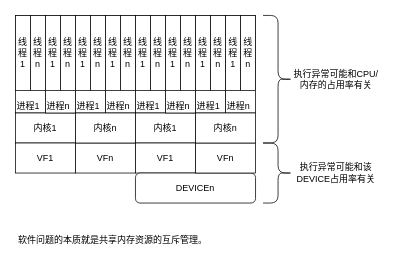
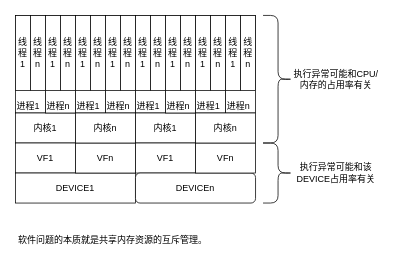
  <mxCell id="0" />
  <mxCell id="1" parent="0" />
  <mxCell id="2" value="进程1" style="rounded=0;whiteSpace=wrap;html=1;align=left;verticalAlign=bottom;" parent="1" vertex="1"><mxGeometry x="20" y="20" width="40" height="130" as="geometry" /></mxCell>
  <mxCell id="3" value="线程1" style="rounded=0;whiteSpace=wrap;html=1;" parent="1" vertex="1"><mxGeometry x="20" y="20" width="20" height="100" as="geometry" /></mxCell>
  <mxCell id="4" value="线程n" style="rounded=0;whiteSpace=wrap;html=1;" parent="1" vertex="1"><mxGeometry x="40" y="20" width="20" height="100" as="geometry" /></mxCell>
  <mxCell id="5" value="内核1" style="rounded=0;whiteSpace=wrap;html=1;" parent="1" vertex="1"><mxGeometry x="20" y="150" width="80" height="40" as="geometry" /></mxCell>
  <mxCell id="6" value="VF1" style="rounded=0;whiteSpace=wrap;html=1;" parent="1" vertex="1"><mxGeometry x="20" y="190" width="80" height="40" as="geometry" /></mxCell>
+ <mxCell id="7" value="DEVICE1" style="rounded=0;whiteSpace=wrap;html=1;" parent="1" vertex="1"><mxGeometry x="20" y="230" width="160" height="40" as="geometry" /></mxCell>
  <mxCell id="8" value="VFn" style="rounded=0;whiteSpace=wrap;html=1;" parent="1" vertex="1"><mxGeometry x="100" y="190" width="80" height="40" as="geometry" /></mxCell>
  <mxCell id="9" value="进程n" style="rounded=0;whiteSpace=wrap;html=1;align=left;verticalAlign=bottom;" parent="1" vertex="1"><mxGeometry x="60" y="20" width="40" height="130" as="geometry" /></mxCell>
  <mxCell id="10" value="线程1" style="rounded=0;whiteSpace=wrap;html=1;" parent="1" vertex="1"><mxGeometry x="60" y="20" width="20" height="100" as="geometry" /></mxCell>
  <mxCell id="11" value="线程n" style="rounded=0;whiteSpace=wrap;html=1;" parent="1" vertex="1"><mxGeometry x="80" y="20" width="20" height="100" as="geometry" /></mxCell>
  <mxCell id="12" value="进程1" style="rounded=0;whiteSpace=wrap;html=1;align=left;verticalAlign=bottom;" parent="1" vertex="1"><mxGeometry x="100" y="20" width="40" height="130" as="geometry" /></mxCell>
  <mxCell id="13" value="线程1" style="rounded=0;whiteSpace=wrap;html=1;" parent="1" vertex="1"><mxGeometry x="100" y="20" width="20" height="100" as="geometry" /></mxCell>
  <mxCell id="14" value="线程n" style="rounded=0;whiteSpace=wrap;html=1;" parent="1" vertex="1"><mxGeometry x="120" y="20" width="20" height="100" as="geometry" /></mxCell>
  <mxCell id="15" value="进程n" style="rounded=0;whiteSpace=wrap;html=1;align=left;verticalAlign=bottom;" parent="1" vertex="1"><mxGeometry x="140" y="20" width="40" height="130" as="geometry" /></mxCell>
  <mxCell id="16" value="线程1" style="rounded=0;whiteSpace=wrap;html=1;" parent="1" vertex="1"><mxGeometry x="140" y="20" width="20" height="100" as="geometry" /></mxCell>
  <mxCell id="17" value="线程n" style="rounded=0;whiteSpace=wrap;html=1;" parent="1" vertex="1"><mxGeometry x="160" y="20" width="20" height="100" as="geometry" /></mxCell>
  <mxCell id="18" value="内核n" style="rounded=0;whiteSpace=wrap;html=1;" parent="1" vertex="1"><mxGeometry x="100" y="150" width="80" height="40" as="geometry" /></mxCell>
  <mxCell id="19" value="软件问题的本质就是共享内存资源的互斥管理。" style="text;html=1;strokeColor=none;fillColor=none;align=center;verticalAlign=middle;whiteSpace=wrap;rounded=0;" parent="1" vertex="1"><mxGeometry x="20" y="305" width="260" height="30" as="geometry" /></mxCell>
  <mxCell id="20" value="进程1" style="rounded=0;whiteSpace=wrap;html=1;align=left;verticalAlign=bottom;" parent="1" vertex="1"><mxGeometry x="180" y="20" width="40" height="130" as="geometry" /></mxCell>
  <mxCell id="21" value="线程1" style="rounded=0;whiteSpace=wrap;html=1;" parent="1" vertex="1"><mxGeometry x="180" y="20" width="20" height="100" as="geometry" /></mxCell>
  <mxCell id="22" value="线程n" style="rounded=0;whiteSpace=wrap;html=1;" parent="1" vertex="1"><mxGeometry x="200" y="20" width="20" height="100" as="geometry" /></mxCell>
  <mxCell id="23" value="内核1" style="rounded=0;whiteSpace=wrap;html=1;" parent="1" vertex="1"><mxGeometry x="180" y="150" width="80" height="40" as="geometry" /></mxCell>
  <mxCell id="24" value="VF1" style="rounded=0;whiteSpace=wrap;html=1;" parent="1" vertex="1"><mxGeometry x="180" y="190" width="80" height="40" as="geometry" /></mxCell>
  <mxCell id="25" value="DEVICEn" style="whiteSpace=wrap;html=1;rounded=1;" parent="1" vertex="1"><mxGeometry x="180" y="230" width="160" height="40" as="geometry" /></mxCell>
  <mxCell id="26" value="VFn" style="rounded=0;whiteSpace=wrap;html=1;" parent="1" vertex="1"><mxGeometry x="260" y="190" width="80" height="40" as="geometry" /></mxCell>
  <mxCell id="27" value="进程n" style="rounded=0;whiteSpace=wrap;html=1;align=left;verticalAlign=bottom;" parent="1" vertex="1"><mxGeometry x="220" y="20" width="40" height="130" as="geometry" /></mxCell>
  <mxCell id="28" value="线程1" style="rounded=0;whiteSpace=wrap;html=1;" parent="1" vertex="1"><mxGeometry x="220" y="20" width="20" height="100" as="geometry" /></mxCell>
  <mxCell id="29" value="线程n" style="rounded=0;whiteSpace=wrap;html=1;" parent="1" vertex="1"><mxGeometry x="240" y="20" width="20" height="100" as="geometry" /></mxCell>
  <mxCell id="30" value="进程1" style="rounded=0;whiteSpace=wrap;html=1;align=left;verticalAlign=bottom;" parent="1" vertex="1"><mxGeometry x="260" y="20" width="40" height="130" as="geometry" /></mxCell>
  <mxCell id="31" value="线程1" style="rounded=0;whiteSpace=wrap;html=1;" parent="1" vertex="1"><mxGeometry x="260" y="20" width="20" height="100" as="geometry" /></mxCell>
  <mxCell id="32" value="线程n" style="rounded=0;whiteSpace=wrap;html=1;" parent="1" vertex="1"><mxGeometry x="280" y="20" width="20" height="100" as="geometry" /></mxCell>
  <mxCell id="33" value="进程n" style="rounded=0;whiteSpace=wrap;html=1;align=left;verticalAlign=bottom;" parent="1" vertex="1"><mxGeometry x="300" y="20" width="40" height="130" as="geometry" /></mxCell>
  <mxCell id="34" value="线程1" style="rounded=0;whiteSpace=wrap;html=1;" parent="1" vertex="1"><mxGeometry x="300" y="20" width="20" height="100" as="geometry" /></mxCell>
  <mxCell id="35" value="线程n" style="rounded=0;whiteSpace=wrap;html=1;" parent="1" vertex="1"><mxGeometry x="320" y="20" width="20" height="100" as="geometry" /></mxCell>
  <mxCell id="36" value="内核n" style="rounded=0;whiteSpace=wrap;html=1;" parent="1" vertex="1"><mxGeometry x="260" y="150" width="80" height="40" as="geometry" /></mxCell>
  <mxCell id="37" value="" style="shape=curlyBracket;whiteSpace=wrap;html=1;rounded=1;flipH=1;labelPosition=right;verticalLabelPosition=middle;align=left;verticalAlign=middle;" parent="1" vertex="1"><mxGeometry x="350" y="20" width="40" height="170" as="geometry" /></mxCell>
  <mxCell id="38" value="&lt;div&gt;执行异常可能和CPU/&lt;/div&gt;&lt;div&gt;内存的占用率有关&lt;/div&gt;" style="text;html=1;strokeColor=none;fillColor=none;align=center;verticalAlign=middle;whiteSpace=wrap;rounded=0;" parent="1" vertex="1"><mxGeometry x="380" y="90" width="135" height="30" as="geometry" /></mxCell>
  <mxCell id="39" value="" style="shape=curlyBracket;whiteSpace=wrap;html=1;rounded=1;flipH=1;labelPosition=right;verticalLabelPosition=middle;align=left;verticalAlign=middle;size=0.5;" parent="1" vertex="1"><mxGeometry x="350" y="190" width="40" height="80" as="geometry" /></mxCell>
  <mxCell id="40" value="&lt;div&gt;执行异常可能和该DEVICE占用率有关&lt;/div&gt;" style="text;html=1;strokeColor=none;fillColor=none;align=center;verticalAlign=middle;whiteSpace=wrap;rounded=0;" parent="1" vertex="1"><mxGeometry x="380" y="215" width="135" height="30" as="geometry" /></mxCell>
